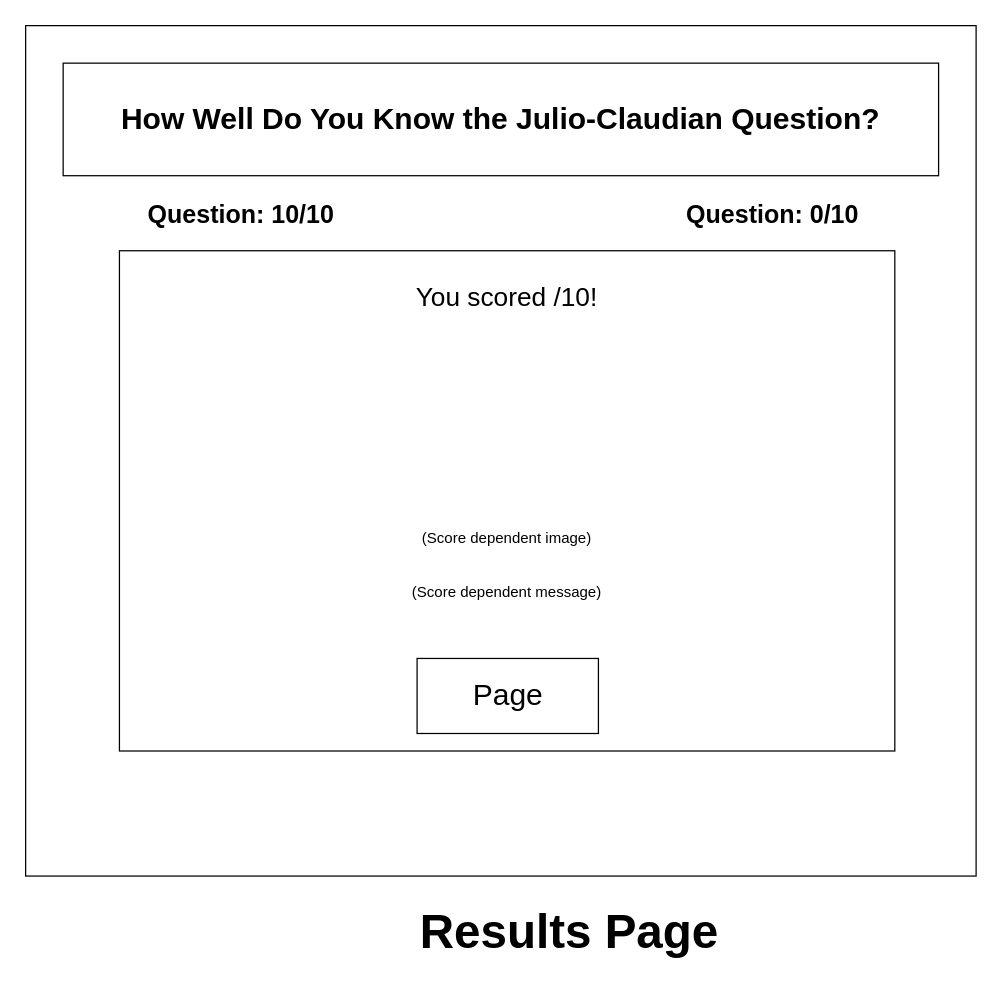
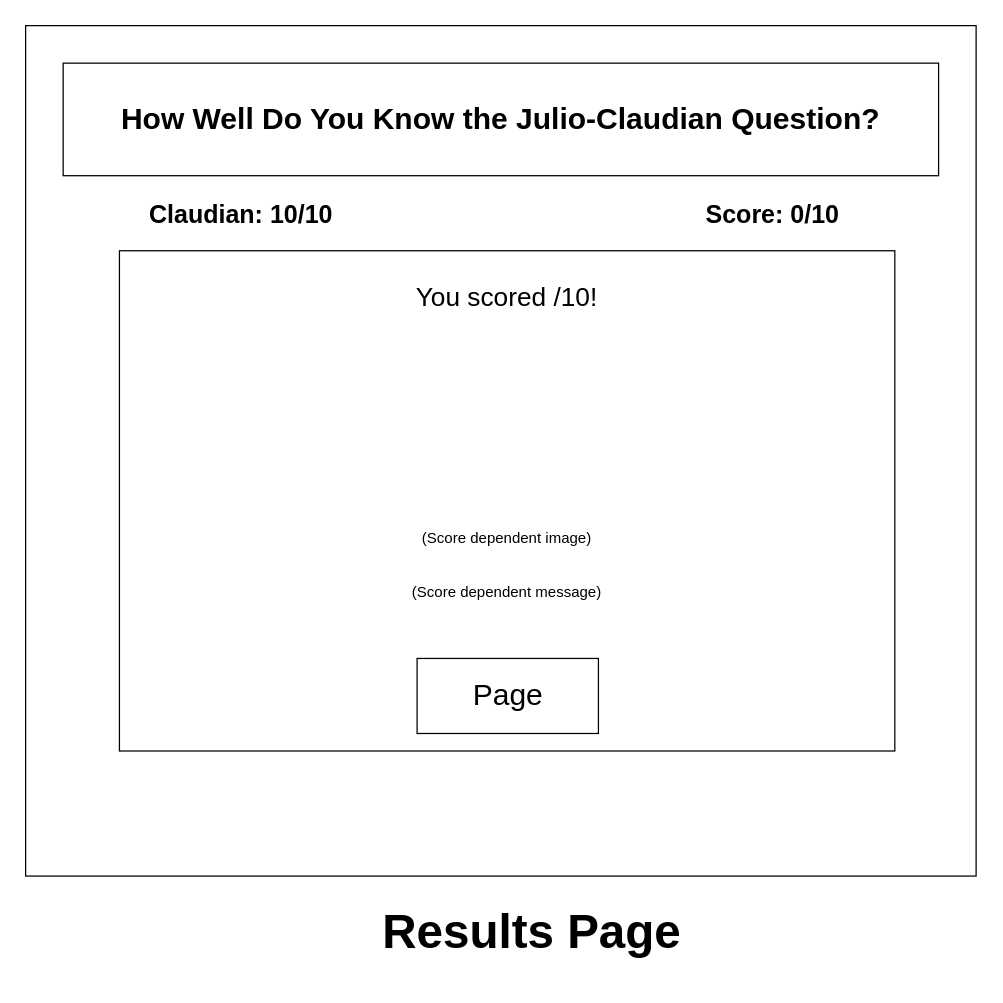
  <mxCell id="0" />
  <mxCell id="1" parent="0" />
  <mxCell id="2" value="" style="rounded=0;whiteSpace=wrap;html=1;" vertex="1" parent="1"><mxGeometry x="20" y="20" width="760" height="680" as="geometry" /></mxCell>
  <mxCell id="3" value="" style="rounded=0;whiteSpace=wrap;html=1;" vertex="1" parent="1"><mxGeometry x="50" y="50" width="700" height="90" as="geometry" /></mxCell>
  <mxCell id="4" value="&lt;h1&gt;How Well Do You Know the Julio-Claudian Question?&lt;/h1&gt;" style="text;html=1;strokeColor=none;fillColor=none;align=center;verticalAlign=middle;whiteSpace=wrap;rounded=0;" vertex="1" parent="1"><mxGeometry x="80" y="70" width="640" height="50" as="geometry" /></mxCell>
  <mxCell id="5" value="" style="rounded=0;whiteSpace=wrap;html=1;" vertex="1" parent="1"><mxGeometry x="95" y="200" width="620" height="400" as="geometry" /></mxCell>
  <mxCell id="6" value="" style="rounded=0;whiteSpace=wrap;html=1;" vertex="1" parent="1"><mxGeometry x="333" y="526" width="145" height="60" as="geometry" /></mxCell>
  <mxCell id="7" value="&lt;font style=&quot;font-size: 24px&quot;&gt;Page&lt;/font&gt;" style="text;html=1;strokeColor=none;fillColor=none;align=center;verticalAlign=middle;whiteSpace=wrap;rounded=0;" vertex="1" parent="1"><mxGeometry x="385.5" y="546" width="40" height="20" as="geometry" /></mxCell>
  <mxCell id="8" value="&lt;font&gt;&lt;span style=&quot;font-size: 21px&quot;&gt;You scored /10!&lt;br&gt;&lt;/span&gt;&lt;br&gt;&lt;br&gt;&lt;br&gt;&lt;br&gt;&lt;br&gt;&lt;br&gt;&lt;br&gt;&lt;br&gt;&lt;br&gt;&lt;br&gt;&lt;br&gt;&lt;br&gt;(Score dependent image)&lt;br&gt;&lt;br&gt;&lt;br&gt;(Score dependent message)&lt;br&gt;&lt;div style=&quot;text-align: left&quot;&gt;&lt;span style=&quot;font-size: 21px&quot;&gt;&lt;br&gt;&lt;/span&gt;&lt;/div&gt;&lt;br&gt;&lt;br&gt;&lt;br&gt;&lt;br&gt;&lt;br&gt;&lt;br&gt;&lt;br&gt;&lt;/font&gt;" style="text;html=1;strokeColor=none;fillColor=none;align=center;verticalAlign=middle;whiteSpace=wrap;rounded=0;" vertex="1" parent="1"><mxGeometry x="110" y="230" width="590" height="370" as="geometry" /></mxCell>
- <mxCell id="9" value="&lt;font size=&quot;1&quot;&gt;&lt;b style=&quot;font-size: 38px&quot;&gt;Results Page&lt;/b&gt;&lt;/font&gt;" style="text;html=1;strokeColor=none;fillColor=none;align=center;verticalAlign=middle;whiteSpace=wrap;rounded=0;" vertex="1" parent="1"><mxGeometry x="210" y="710" width="490" height="70" as="geometry" /></mxCell>
- <mxCell id="10" value="&lt;h3&gt;&lt;font style=&quot;font-size: 20px&quot;&gt;Question: 10/10&lt;/font&gt;&lt;/h3&gt;" style="text;html=1;strokeColor=none;fillColor=none;align=center;verticalAlign=middle;whiteSpace=wrap;rounded=0;" vertex="1" parent="1"><mxGeometry x="95" y="140" width="195" height="60" as="geometry" /></mxCell>
- <mxCell id="11" value="&lt;h3&gt;&lt;font style=&quot;font-size: 20px&quot;&gt;Question: 0/10&lt;/font&gt;&lt;/h3&gt;" style="text;html=1;strokeColor=none;fillColor=none;align=center;verticalAlign=middle;whiteSpace=wrap;rounded=0;" vertex="1" parent="1"><mxGeometry x="520" y="140" width="195" height="60" as="geometry" /></mxCell>
+ <mxCell id="9" value="&lt;font size=&quot;1&quot;&gt;&lt;b style=&quot;font-size: 38px&quot;&gt;Results Page&lt;/b&gt;&lt;/font&gt;" style="text;html=1;strokeColor=none;fillColor=none;align=center;verticalAlign=middle;whiteSpace=wrap;rounded=0;" vertex="1" parent="1"><mxGeometry x="180" y="710" width="490" height="70" as="geometry" /></mxCell>
+ <mxCell id="10" value="&lt;h3&gt;&lt;font style=&quot;font-size: 20px&quot;&gt;Claudian: 10/10&lt;/font&gt;&lt;/h3&gt;" style="text;html=1;strokeColor=none;fillColor=none;align=center;verticalAlign=middle;whiteSpace=wrap;rounded=0;" vertex="1" parent="1"><mxGeometry x="95" y="140" width="195" height="60" as="geometry" /></mxCell>
+ <mxCell id="11" value="&lt;h3&gt;&lt;font style=&quot;font-size: 20px&quot;&gt;Score: 0/10&lt;/font&gt;&lt;/h3&gt;" style="text;html=1;strokeColor=none;fillColor=none;align=center;verticalAlign=middle;whiteSpace=wrap;rounded=0;" vertex="1" parent="1"><mxGeometry x="520" y="140" width="195" height="60" as="geometry" /></mxCell>
